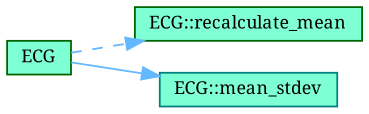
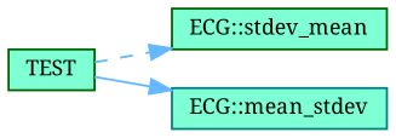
  digraph {
    fontname="Noto Serif"
    rankdir=LR
    node [color=darkgreen fillcolor=aquamarine fontname="Noto Serif" fontsize=10 shape=box style=filled]
    edge [color=steelblue1 fontname="Noto Serif" fontsize=10 labelfontname=Helvetica labelfontsize=10]
-   n1 [fontcolor=black height=0.2 label=ECG width=0.4]
-   n2 [height=0.2 label="ECG::recalculate_mean" width=0.4]
+   n1 [fontcolor=black height=0.2 label=TEST width=0.4]
+   n2 [height=0.2 label="ECG::stdev_mean" width=0.4]
    n3 [color=teal height=0.2 label="ECG::mean_stdev" width=0.4]
    n1 -> n2 [style=dashed]
    n1 -> n3 [style=solid]
  }
